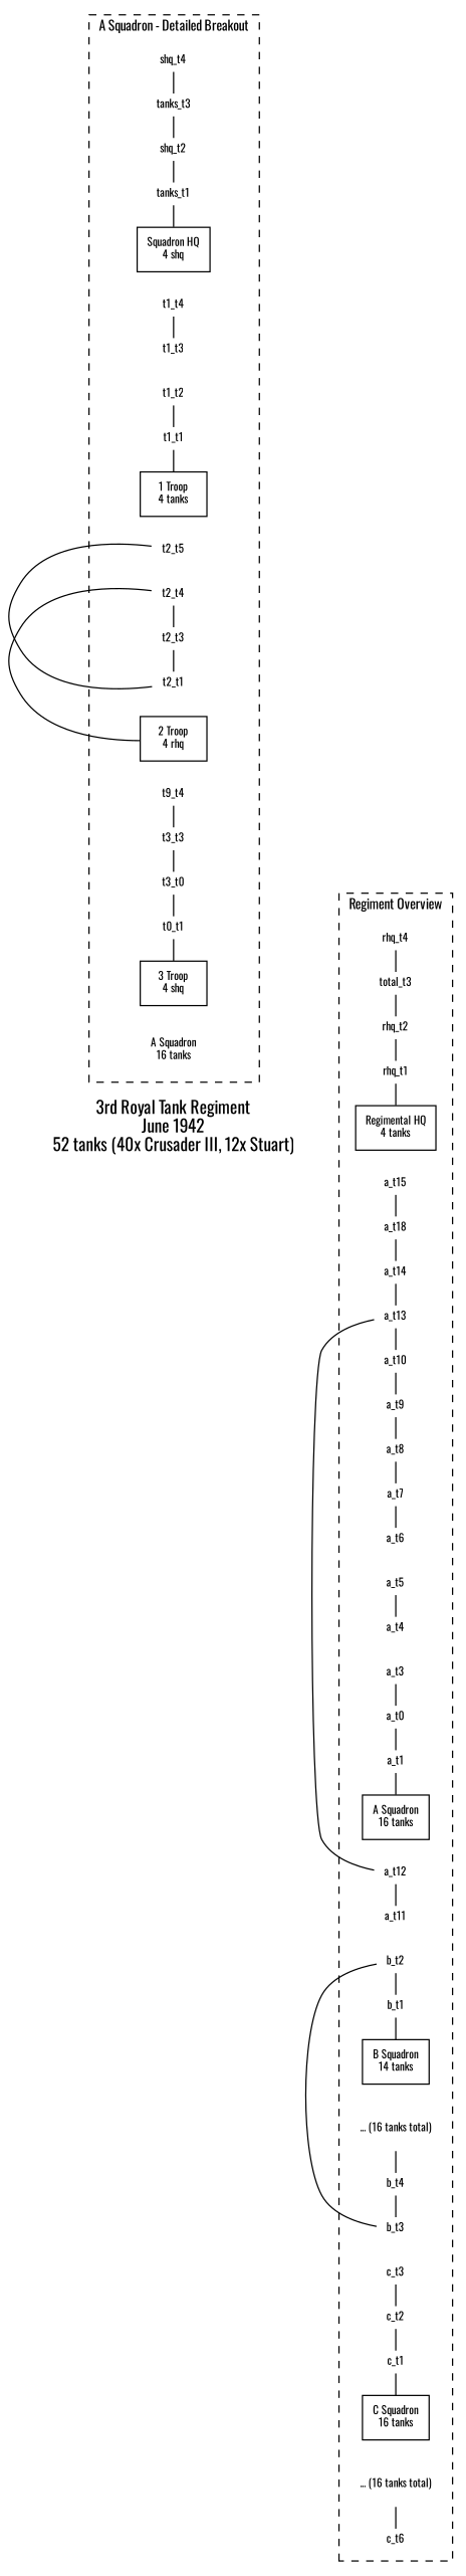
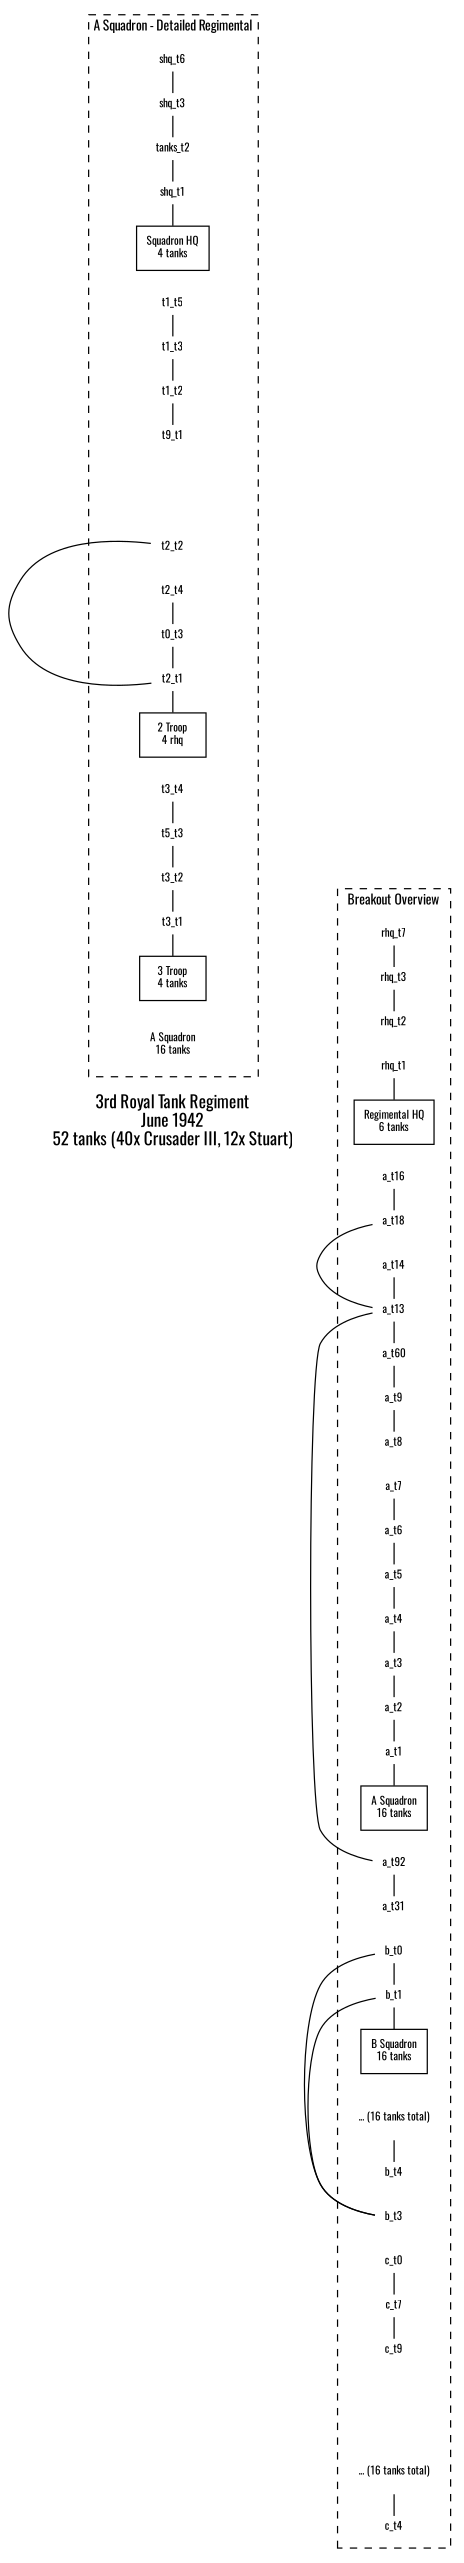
  digraph {
    bgcolor=white
    fontname=Oswald
    rankdir=LR
    node [color=black fillcolor=none fontname=Oswald fontsize=9 shape=none]
    edge [arrowhead=none color=black fontname=Oswald]
-   n1 [label="Regimental HQ\n4 tanks" shape=box]
+   n1 [label="Regimental HQ\n6 tanks" shape=box]
    rhq_t1 [height=0.2 width=0.4]
    rhq_t2 [height=0.2 width=0.4]
-   rhq_t3 [height=0.2 width=0.4 label=total_t3]
-   rhq_t4 [height=0.18 width=0.35]
+   rhq_t3 [height=0.2 width=0.4]
+   rhq_t4 [height=0.18 width=0.35 label=rhq_t7]
    n6 [label="A Squadron\n16 tanks" shape=box]
    a_t1 [height=0.2 width=0.4]
-   a_t2 [height=0.2 width=0.4 label=a_t0]
+   a_t2 [height=0.2 width=0.4]
    a_t3 [height=0.2 width=0.4]
    a_t4 [height=0.2 width=0.4]
    a_t5 [height=0.2 width=0.4]
    a_t6 [height=0.2 width=0.4]
    a_t7 [height=0.2 width=0.4]
    a_t8 [height=0.2 width=0.4]
    a_t9 [height=0.2 width=0.4]
-   a_t10 [height=0.2 width=0.4]
-   a_t11 [height=0.2 width=0.4]
-   a_t12 [height=0.2 width=0.4]
+   a_t10 [height=0.2 width=0.4 label=a_t60]
+   a_t11 [height=0.2 width=0.4 label=a_t31]
+   a_t12 [height=0.2 width=0.4 label=a_t92]
    a_t13 [height=0.2 width=0.4]
    a_t14 [height=0.2 width=0.4]
    n21 [height=0.2 label=a_t18 width=0.4]
-   a_t16 [height=0.18 width=0.35 label=a_t15]
-   n23 [label="B Squadron\n14 tanks" shape=box]
+   a_t16 [height=0.18 width=0.35]
+   n23 [label="B Squadron\n16 tanks" shape=box]
    b_t1 [height=0.2 width=0.4]
-   b_t2 [height=0.2 width=0.4]
+   b_t2 [height=0.2 width=0.4 label=b_t0]
    b_t3 [height=0.2 width=0.4]
    b_t4 [height=0.2 width=0.4]
    n28 [label="... (16 tanks total)" shape=plaintext]
-   n29 [label="C Squadron\n16 tanks" shape=box]
-   c_t1 [height=0.2 width=0.4]
-   c_t2 [height=0.2 width=0.4]
-   c_t3 [height=0.2 width=0.4]
-   c_t4 [height=0.2 width=0.4 label=c_t6]
+   c_t1 [height=0.2 width=0.4 label=c_t9]
+   c_t2 [height=0.2 width=0.4 label=c_t7]
+   c_t3 [height=0.2 width=0.4 label=c_t0]
+   c_t4 [height=0.2 width=0.4]
    n34 [label="... (16 tanks total)" shape=plaintext]
-   n35 [label="Squadron HQ\n4 shq" shape=box]
-   shq_t1 [height=0.2 width=0.4 label=tanks_t1]
-   shq_t2 [height=0.2 width=0.4]
-   shq_t3 [height=0.2 width=0.4 label=tanks_t3]
-   shq_t4 [height=0.18 width=0.35]
-   n40 [label="1 Troop\n4 tanks" shape=box]
-   t1_t1 [height=0.2 width=0.4]
+   n35 [label="Squadron HQ\n4 tanks" shape=box]
+   shq_t1 [height=0.2 width=0.4]
+   shq_t2 [height=0.2 width=0.4 label=tanks_t2]
+   shq_t3 [height=0.2 width=0.4]
+   shq_t4 [height=0.18 width=0.35 label=shq_t6]
+   t1_t1 [height=0.2 width=0.4 label=t9_t1]
    t1_t2 [height=0.2 width=0.4]
    t1_t3 [height=0.2 width=0.4]
-   t1_t4 [height=0.2 width=0.4]
+   t1_t4 [height=0.2 width=0.4 label=t1_t5]
    n45 [label="2 Troop\n4 rhq" shape=box]
    t2_t1 [height=0.2 width=0.4]
-   t2_t2 [height=0.2 width=0.4 label=t2_t5]
-   t2_t3 [height=0.2 width=0.4]
+   t2_t2 [height=0.2 width=0.4]
+   t2_t3 [height=0.2 width=0.4 label=t0_t3]
    t2_t4 [height=0.2 width=0.4]
-   n50 [label="3 Troop\n4 shq" shape=box]
-   t3_t1 [height=0.2 width=0.4 label=t0_t1]
-   t3_t2 [height=0.2 width=0.4 label=t3_t0]
-   t3_t3 [height=0.2 width=0.4]
-   t3_t4 [height=0.2 width=0.4 label=t9_t4]
+   n50 [label="3 Troop\n4 tanks" shape=box]
+   t3_t1 [height=0.2 width=0.4]
+   t3_t2 [height=0.2 width=0.4]
+   t3_t3 [height=0.2 width=0.4 label=t5_t3]
+   t3_t4 [height=0.2 width=0.4]
    n55 [label="A Squadron\n16 tanks" shape=plaintext]
    n56 [fontsize=14 label="3rd Royal Tank Regiment\nJune 1942\n52 tanks (40x Crusader III, 12x Stuart)" shape=plaintext]
    subgraph cluster_1 {
      fontsize=11
-     label="Regiment Overview"
+     label="Breakout Overview"
      style=dashed
      subgraph sub_2 {
        fontsize=11
        label="Regiment Overview"
        rank=same
        style=dashed
        n1
        rhq_t1
        rhq_t2
        rhq_t3
        rhq_t4
      }
      subgraph sub_3 {
        fontsize=11
        label="Regiment Overview"
        rank=same
        style=dashed
        n6
        a_t1
        a_t2
        a_t3
        a_t4
        a_t5
        a_t6
        a_t7
        a_t8
        a_t9
        a_t10
        a_t11
        a_t12
        a_t13
        a_t14
        n21
        a_t16
      }
      subgraph sub_4 {
        fontsize=11
        label="Regiment Overview"
        rank=same
        style=dashed
        n23
        b_t1
        b_t2
        b_t3
        b_t4
        n28
      }
      subgraph sub_5 {
        fontsize=11
        label="Regiment Overview"
        rank=same
        style=dashed
-       n29
        c_t1
        c_t2
        c_t3
        c_t4
        n34
      }
    }
    subgraph cluster_6 {
      fontsize=11
-     label="A Squadron - Detailed Breakout"
+     label="A Squadron - Detailed Regimental"
      style=dashed
      n55
      subgraph sub_7 {
        fontsize=11
        label="A Squadron - Detailed Breakout"
        rank=same
        style=dashed
        n35
        shq_t1
        shq_t2
        shq_t3
        shq_t4
      }
      subgraph sub_8 {
        fontsize=11
        label="A Squadron - Detailed Breakout"
        rank=same
        style=dashed
-       n40
        t1_t1
        t1_t2
        t1_t3
        t1_t4
      }
      subgraph sub_9 {
        fontsize=11
        label="A Squadron - Detailed Breakout"
        rank=same
        style=dashed
        n45
        t2_t1
        t2_t2
        t2_t3
        t2_t4
      }
      subgraph sub_10 {
        fontsize=11
        label="A Squadron - Detailed Breakout"
        rank=same
        style=dashed
        n50
        t3_t1
        t3_t2
        t3_t3
        t3_t4
      }
    }
    n1 -> rhq_t1
-   rhq_t1 -> rhq_t2
    rhq_t2 -> rhq_t3
    rhq_t3 -> rhq_t4
    n6 -> a_t1
    a_t1 -> a_t2
    a_t2 -> a_t3
+   a_t3 -> a_t4
    a_t4 -> a_t5
+   a_t5 -> a_t6
    a_t6 -> a_t7
-   a_t7 -> a_t8
    a_t8 -> a_t9
    a_t9 -> a_t10
    a_t10 -> a_t13
    a_t11 -> a_t12
    a_t12 -> a_t13
    a_t13 -> a_t14
-   a_t14 -> n21
+   a_t13 -> n21
    n21 -> a_t16
    n23 -> b_t1
    b_t1 -> b_t2
    b_t2 -> b_t3
-   b_t3 -> b_t4
+   b_t3 -> b_t1
    b_t4 -> n28
-   n29 -> c_t1
    c_t1 -> c_t2
    c_t2 -> c_t3
    c_t4 -> n34
    n35 -> shq_t1
    shq_t1 -> shq_t2
    shq_t2 -> shq_t3
    shq_t3 -> shq_t4
-   n40 -> t1_t1
    t1_t1 -> t1_t2
+   t1_t2 -> t1_t3
    t1_t3 -> t1_t4
-   n45 -> t2_t4
+   n45 -> t2_t1
    t2_t1 -> t2_t2
    t2_t1 -> t2_t3
    t2_t3 -> t2_t4
    n50 -> t3_t1
    t3_t1 -> t3_t2
    t3_t2 -> t3_t3
    t3_t3 -> t3_t4
    n56 -> n1 [style=invis]
  }
